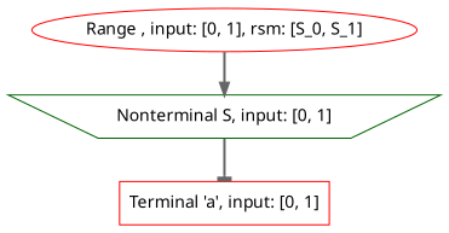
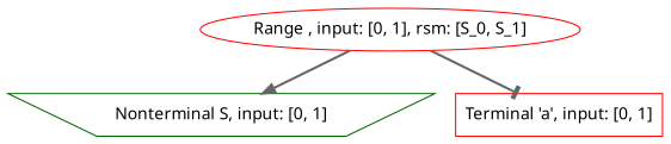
  digraph {
    fontname="Noto Sans"
    labelloc=t
    node [color=red fontname="Noto Sans"]
    edge [color=gray40 fontname="Noto Sans" style=bold]
    n1 [color=darkgreen label="Nonterminal S, input: [0, 1]" shape=invtrapezium]
    n2 [label="Range , input: [0, 1], rsm: [S_0, S_1]" shape=ellipse]
    n3 [label="Terminal 'a', input: [0, 1]" shape=rectangle]
    n2 -> n1 [arrowhead=normal]
-   n1 -> n3 [arrowhead=tee]
+   n2 -> n3 [arrowhead=tee]
  }
